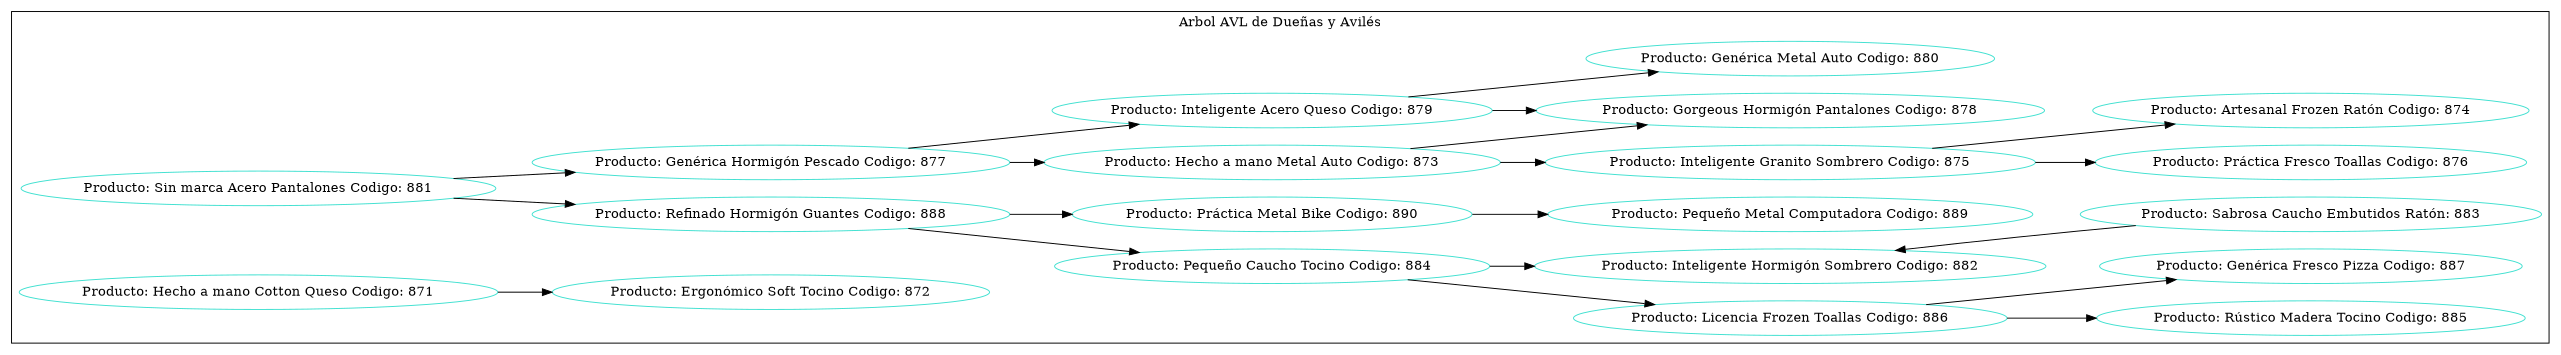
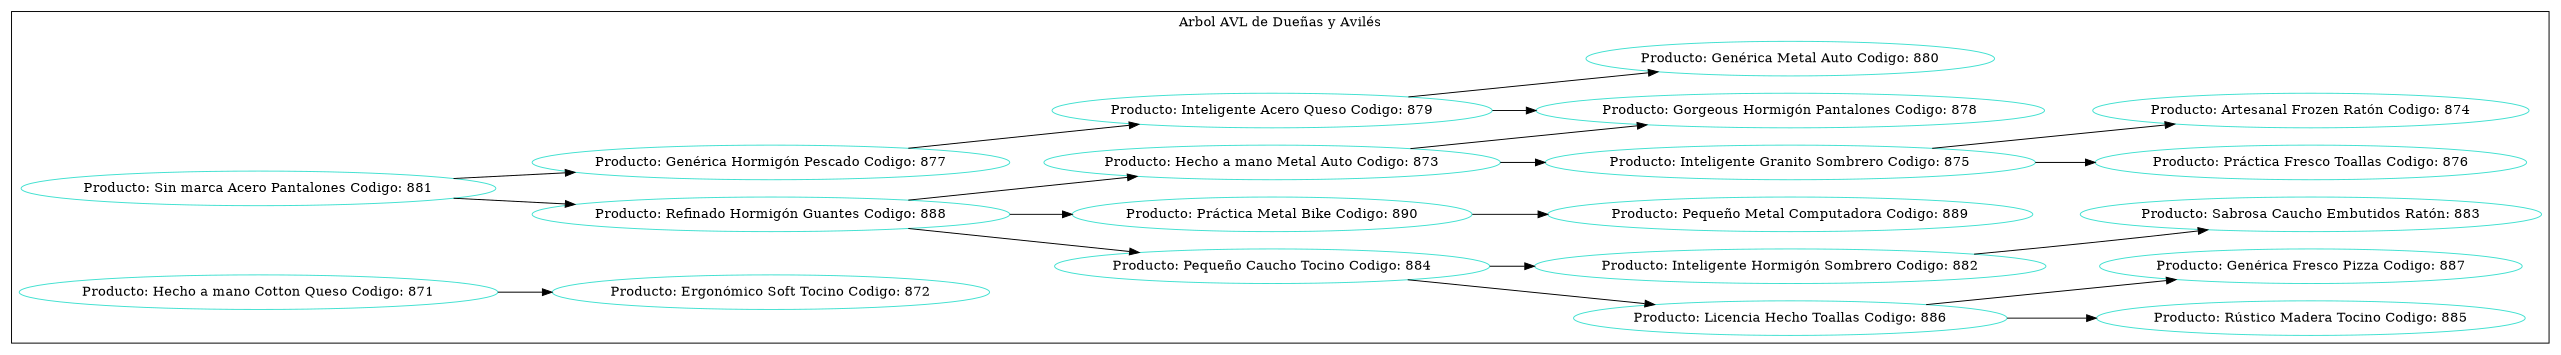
  digraph {
    rankdir=LR
    node [color=turquoise]
    n1 [label="Producto: Sin marca Acero Pantalones Codigo: 881"]
    n2 [label="Producto: Genérica Hormigón Pescado Codigo: 877"]
    n3 [label="Producto: Refinado Hormigón Guantes Codigo: 888"]
    n4 [label="Producto: Hecho a mano Metal Auto Codigo: 873"]
    n5 [label="Producto: Inteligente Acero Queso Codigo: 879"]
    n6 [label="Producto: Hecho a mano Cotton Queso Codigo: 871"]
    n7 [label="Producto: Inteligente Granito Sombrero Codigo: 875"]
    n8 [label="Producto: Ergonómico Soft Tocino Codigo: 872"]
    n9 [label="Producto: Artesanal Frozen Ratón Codigo: 874"]
    n10 [label="Producto: Práctica Fresco Toallas Codigo: 876"]
    n11 [label="Producto: Gorgeous Hormigón Pantalones Codigo: 878"]
    n12 [label="Producto: Genérica Metal Auto Codigo: 880"]
    n13 [label="Producto: Pequeño Caucho Tocino Codigo: 884"]
    n14 [label="Producto: Práctica Metal Bike Codigo: 890"]
    n15 [label="Producto: Inteligente Hormigón Sombrero Codigo: 882"]
-   n16 [label="Producto: Licencia Frozen Toallas Codigo: 886"]
+   n16 [label="Producto: Licencia Hecho Toallas Codigo: 886"]
    n17 [label="Producto: Sabrosa Caucho Embutidos Ratón: 883"]
    n18 [label="Producto: Rústico Madera Tocino Codigo: 885"]
    n19 [label="Producto: Genérica Fresco Pizza Codigo: 887"]
    n20 [label="Producto: Pequeño Metal Computadora Codigo: 889"]
    subgraph cluster_1 {
      color=black
      label="Arbol AVL de Dueñas y Avilés"
      n1
      n2
      n3
      n4
      n5
      n6
      n7
      n8
      n9
      n10
      n11
      n12
      n13
      n14
      n15
      n16
      n17
      n18
      n19
      n20
    }
    n1 -> n2
    n1 -> n3
-   n2 -> n4
+   n3 -> n4
    n2 -> n5
    n3 -> n13
    n3 -> n14
    n4 -> n7
    n4 -> n11
    n5 -> n11
    n5 -> n12
    n6 -> n8
    n7 -> n9
    n7 -> n10
    n13 -> n15
    n13 -> n16
    n14 -> n20
-   n17 -> n15
+   n15 -> n17
    n16 -> n18
    n16 -> n19
  }
